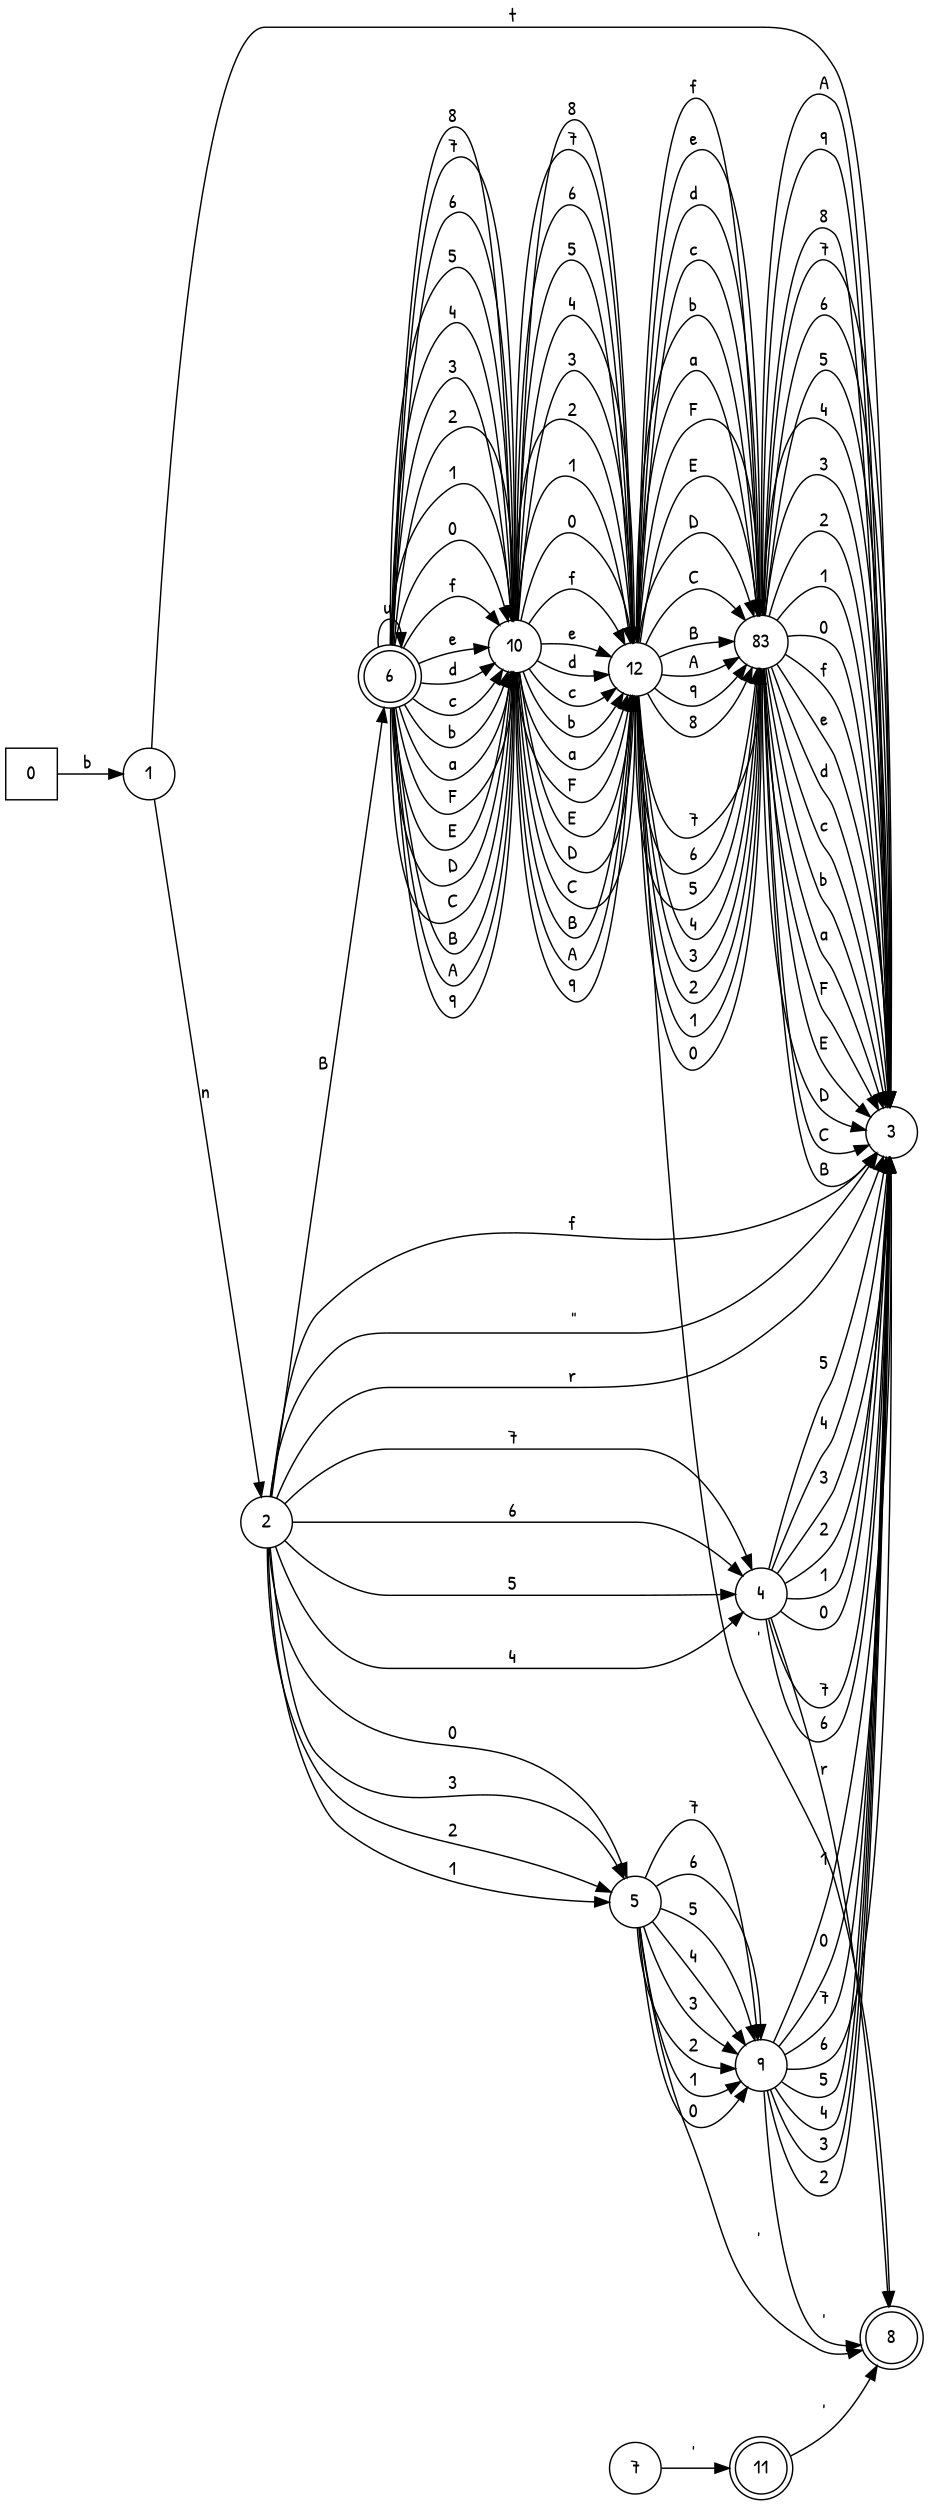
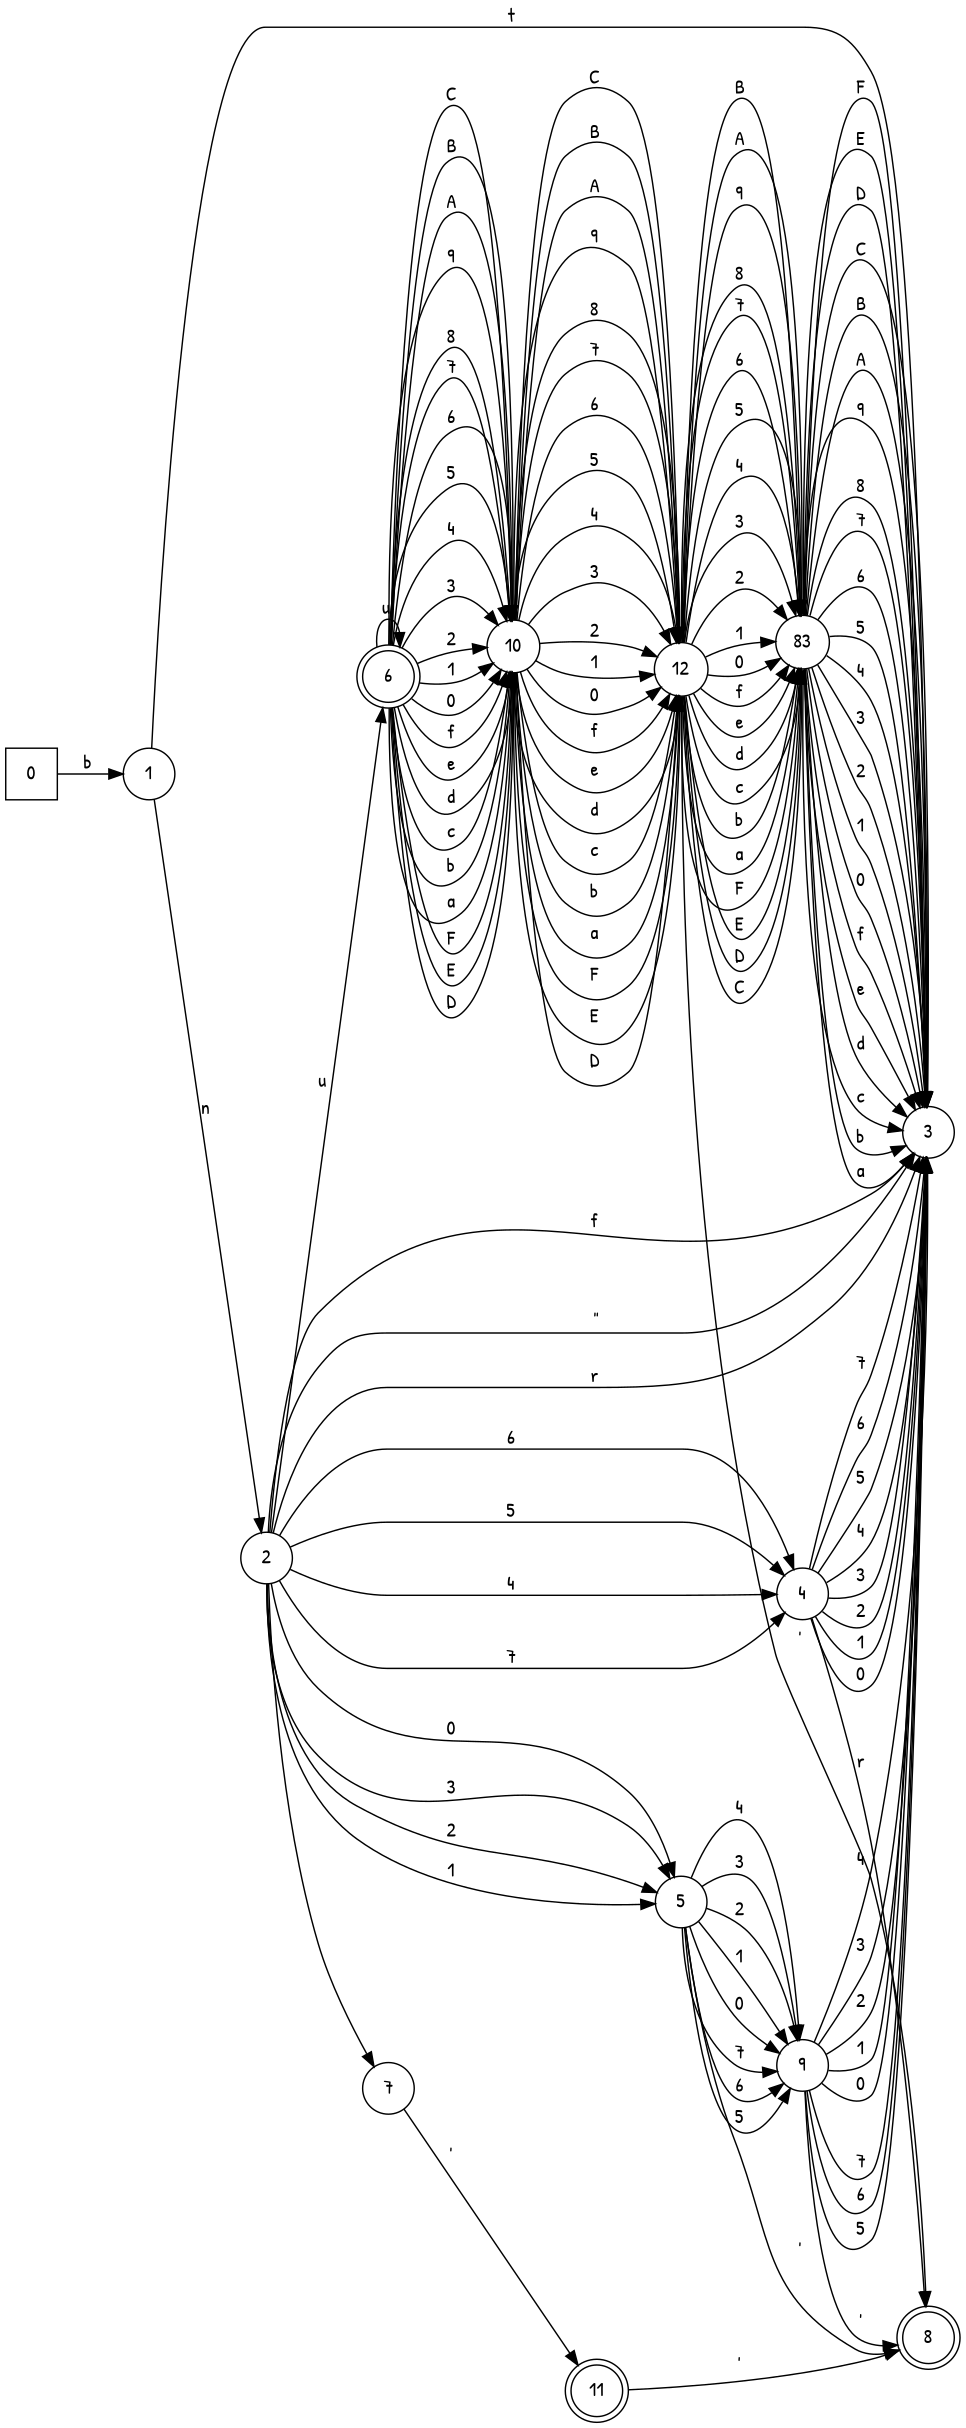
  digraph {
    fontname="Patrick Hand"
    rankdir=LR
    node [fontname="Patrick Hand" shape=circle]
    edge [fontname="Patrick Hand"]
    0 [shape=square]
    1
    2
    3
    4
    5
    6 [shape=doublecircle]
    7
    8 [shape=doublecircle]
    9
    10
    11 [shape=doublecircle]
    12
    n14 [label=83]
    0 -> 1 [label="b "]
    1 -> 2 [label="n "]
    1 -> 3 [label="t "]
    2 -> 3 [label="f "]
    2 -> 3 [label=" \" "]
    2 -> 3 [label="r "]
    2 -> 4 [label="7 "]
    2 -> 4 [label="6 "]
    2 -> 4 [label="5 "]
    2 -> 4 [label="4 "]
    2 -> 5 [label="3 "]
    2 -> 5 [label="2 "]
    2 -> 5 [label="1 "]
    2 -> 5 [label="0 "]
-   2 -> 6 [label="B "]
+   2 -> 6 [label="u "]
+   2 -> 7 [label="\ "]
    4 -> 3 [label="7 "]
    4 -> 3 [label="6 "]
    4 -> 3 [label="5 "]
    4 -> 3 [label="4 "]
    4 -> 3 [label="3 "]
    4 -> 3 [label="2 "]
    4 -> 3 [label="1 "]
    4 -> 3 [label="0 "]
    4 -> 8 [label="r "]
    5 -> 8 [label="' "]
    5 -> 9 [label="7 "]
    5 -> 9 [label="6 "]
    5 -> 9 [label="5 "]
    5 -> 9 [label="4 "]
    5 -> 9 [label="3 "]
    5 -> 9 [label="2 "]
    5 -> 9 [label="1 "]
    5 -> 9 [label="0 "]
    6 -> 6 [label="u "]
    6 -> 10 [label="7 "]
    6 -> 10 [label="6 "]
    6 -> 10 [label="5 "]
    6 -> 10 [label="4 "]
    6 -> 10 [label="3 "]
    6 -> 10 [label="2 "]
    6 -> 10 [label="1 "]
    6 -> 10 [label="0 "]
    6 -> 10 [label="f "]
    6 -> 10 [label="e "]
    6 -> 10 [label="d "]
    6 -> 10 [label="c "]
    6 -> 10 [label="b "]
    6 -> 10 [label="a "]
    6 -> 10 [label="F "]
    6 -> 10 [label="E "]
    6 -> 10 [label="D "]
    6 -> 10 [label="C "]
    6 -> 10 [label="B "]
    6 -> 10 [label="A "]
    6 -> 10 [label="9 "]
    6 -> 10 [label="8 "]
    7 -> 11 [label="' "]
    9 -> 3 [label="7 "]
    9 -> 3 [label="6 "]
    9 -> 3 [label="5 "]
    9 -> 3 [label="4 "]
    9 -> 3 [label="3 "]
    9 -> 3 [label="2 "]
    9 -> 3 [label="1 "]
    9 -> 3 [label="0 "]
    9 -> 8 [label="' "]
    10 -> 12 [label="7 "]
    10 -> 12 [label="6 "]
    10 -> 12 [label="5 "]
    10 -> 12 [label="4 "]
    10 -> 12 [label="3 "]
    10 -> 12 [label="2 "]
    10 -> 12 [label="1 "]
    10 -> 12 [label="0 "]
    10 -> 12 [label="f "]
    10 -> 12 [label="e "]
    10 -> 12 [label="d "]
    10 -> 12 [label="c "]
    10 -> 12 [label="b "]
    10 -> 12 [label="a "]
    10 -> 12 [label="F "]
    10 -> 12 [label="E "]
    10 -> 12 [label="D "]
    10 -> 12 [label="C "]
    10 -> 12 [label="B "]
    10 -> 12 [label="A "]
    10 -> 12 [label="9 "]
    10 -> 12 [label="8 "]
    11 -> 8 [label="' "]
    12 -> 8 [label="' "]
    12 -> n14 [label="7 "]
    12 -> n14 [label="6 "]
    12 -> n14 [label="5 "]
    12 -> n14 [label="4 "]
    12 -> n14 [label="3 "]
    12 -> n14 [label="2 "]
    12 -> n14 [label="1 "]
    12 -> n14 [label="0 "]
    12 -> n14 [label="f "]
    12 -> n14 [label="e "]
    12 -> n14 [label="d "]
    12 -> n14 [label="c "]
    12 -> n14 [label="b "]
    12 -> n14 [label="a "]
    12 -> n14 [label="F "]
    12 -> n14 [label="E "]
    12 -> n14 [label="D "]
    12 -> n14 [label="C "]
    12 -> n14 [label="B "]
    12 -> n14 [label="A "]
    12 -> n14 [label="9 "]
    12 -> n14 [label="8 "]
    n14 -> 3 [label="7 "]
    n14 -> 3 [label="6 "]
    n14 -> 3 [label="5 "]
    n14 -> 3 [label="4 "]
    n14 -> 3 [label="3 "]
    n14 -> 3 [label="2 "]
    n14 -> 3 [label="1 "]
    n14 -> 3 [label="0 "]
    n14 -> 3 [label="f "]
    n14 -> 3 [label="e "]
    n14 -> 3 [label="d "]
    n14 -> 3 [label="c "]
    n14 -> 3 [label="b "]
    n14 -> 3 [label="a "]
    n14 -> 3 [label="F "]
    n14 -> 3 [label="E "]
    n14 -> 3 [label="D "]
    n14 -> 3 [label="C "]
    n14 -> 3 [label="B "]
    n14 -> 3 [label="A "]
    n14 -> 3 [label="9 "]
    n14 -> 3 [label="8 "]
  }
